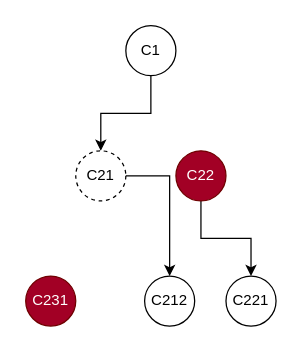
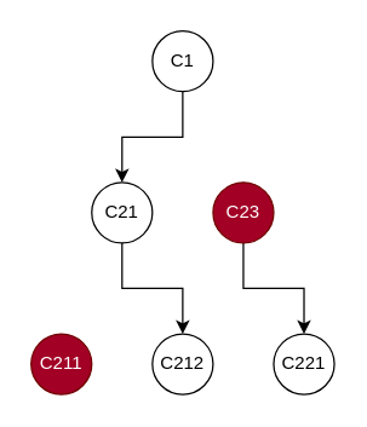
  <mxCell id="0" />
  <mxCell id="1" parent="0" />
  <mxCell id="2" value="" style="edgeStyle=orthogonalEdgeStyle;rounded=0;orthogonalLoop=1;jettySize=auto;html=1;" parent="1" source="3" target="5" edge="1"><mxGeometry relative="1" as="geometry" /></mxCell>
  <mxCell id="3" value="C1" style="ellipse;whiteSpace=wrap;html=1;aspect=fixed;" parent="1" vertex="1"><mxGeometry x="100" y="20" width="40" height="40" as="geometry" /></mxCell>
  <mxCell id="4" value="" style="edgeStyle=orthogonalEdgeStyle;rounded=0;orthogonalLoop=1;jettySize=auto;html=1;" parent="1" source="5" target="9" edge="1"><mxGeometry relative="1" as="geometry" /></mxCell>
- <mxCell id="5" value="C21" style="ellipse;whiteSpace=wrap;html=1;aspect=fixed;dashed=1;" parent="1" vertex="1"><mxGeometry x="60" y="120" width="40" height="40" as="geometry" /></mxCell>
+ <mxCell id="5" value="C21" style="ellipse;whiteSpace=wrap;html=1;aspect=fixed;" parent="1" vertex="1"><mxGeometry x="60" y="120" width="40" height="40" as="geometry" /></mxCell>
  <mxCell id="6" value="" style="edgeStyle=orthogonalEdgeStyle;rounded=0;orthogonalLoop=1;jettySize=auto;html=1;" parent="1" source="7" target="10" edge="1"><mxGeometry relative="1" as="geometry" /></mxCell>
- <mxCell id="7" value="C22" style="ellipse;whiteSpace=wrap;html=1;aspect=fixed;fillColor=#a20025;strokeColor=#6F0000;fontColor=#ffffff;" parent="1" vertex="1"><mxGeometry x="140" y="120" width="40" height="40" as="geometry" /></mxCell>
- <mxCell id="8" value="C231" style="ellipse;whiteSpace=wrap;html=1;aspect=fixed;fillColor=#a20025;strokeColor=#6F0000;fontColor=#ffffff;" parent="1" vertex="1"><mxGeometry x="20" y="220" width="40" height="40" as="geometry" /></mxCell>
- <mxCell id="9" value="C212" style="ellipse;whiteSpace=wrap;html=1;aspect=fixed;" parent="1" vertex="1"><mxGeometry x="115" y="220" width="40" height="40" as="geometry" /></mxCell>
+ <mxCell id="7" value="C23" style="ellipse;whiteSpace=wrap;html=1;aspect=fixed;fillColor=#a20025;strokeColor=#6F0000;fontColor=#ffffff;" parent="1" vertex="1"><mxGeometry x="140" y="120" width="40" height="40" as="geometry" /></mxCell>
+ <mxCell id="8" value="C211" style="ellipse;whiteSpace=wrap;html=1;aspect=fixed;fillColor=#a20025;strokeColor=#6F0000;fontColor=#ffffff;" parent="1" vertex="1"><mxGeometry x="20" y="220" width="40" height="40" as="geometry" /></mxCell>
+ <mxCell id="9" value="C212" style="ellipse;whiteSpace=wrap;html=1;aspect=fixed;" parent="1" vertex="1"><mxGeometry x="100" y="220" width="40" height="40" as="geometry" /></mxCell>
  <mxCell id="10" value="C221" style="ellipse;whiteSpace=wrap;html=1;aspect=fixed;" parent="1" vertex="1"><mxGeometry x="180" y="220" width="40" height="40" as="geometry" /></mxCell>
